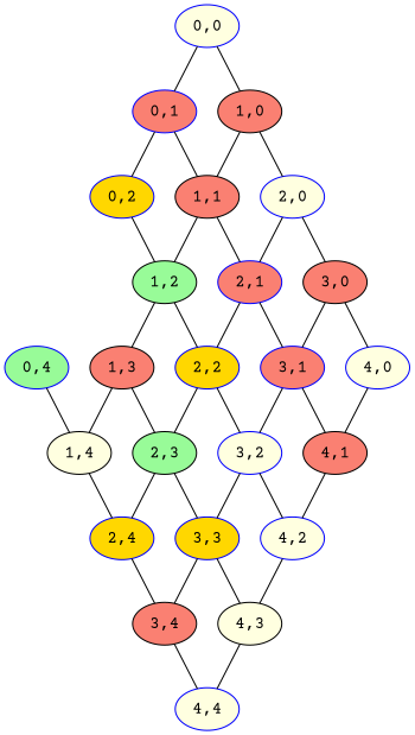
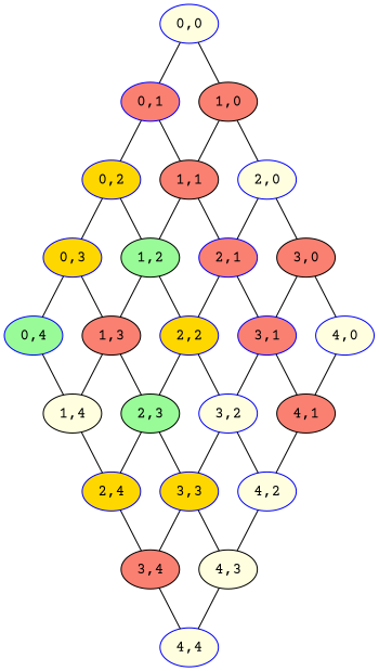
  graph {
    fontname="Courier Prime"
    node [color=blue fillcolor=salmon fontname="Courier Prime" style=filled]
    edge [fontname="Courier Prime"]
    n1 [fillcolor=lightyellow label="0,0"]
    n2 [label="0,1"]
    n3 [color=black label="1,0"]
    n4 [fillcolor=gold label="0,2"]
    n5 [color=black label="1,1"]
    n6 [fillcolor=lightyellow label="2,0"]
+   n7 [fillcolor=gold label="0,3"]
    n8 [color=black fillcolor=palegreen label="1,2"]
    n9 [label="2,1"]
    n10 [fillcolor=palegreen label="0,4"]
    n11 [color=black label="1,3"]
    n12 [fillcolor=gold label="2,2"]
    n13 [color=black fillcolor=lightyellow label="1,4"]
    n14 [color=black fillcolor=palegreen label="2,3"]
    n15 [fillcolor=gold label="2,4"]
    n16 [color=black label="3,0"]
    n17 [label="3,1"]
    n18 [fillcolor=lightyellow label="3,2"]
    n19 [fillcolor=gold label="3,3"]
    n20 [color=black label="3,4"]
    n21 [fillcolor=lightyellow label="4,0"]
    n22 [color=black label="4,1"]
    n23 [fillcolor=lightyellow label="4,2"]
    n24 [color=black fillcolor=lightyellow label="4,3"]
    n25 [fillcolor=lightyellow label="4,4"]
    n1 -- n2
    n1 -- n3
    n2 -- n4
    n2 -- n5
    n3 -- n5
    n3 -- n6
+   n4 -- n7
    n4 -- n8
    n5 -- n8
    n5 -- n9
    n6 -- n9
    n6 -- n16
+   n7 -- n10
+   n7 -- n11
    n8 -- n11
    n8 -- n12
    n9 -- n12
    n9 -- n17
    n10 -- n13
    n11 -- n13
    n11 -- n14
    n12 -- n14
    n12 -- n18
    n13 -- n15
    n14 -- n15
    n14 -- n19
    n15 -- n20
    n16 -- n17
    n16 -- n21
    n17 -- n18
    n17 -- n22
    n18 -- n19
    n18 -- n23
    n19 -- n20
    n19 -- n24
    n20 -- n25
    n21 -- n22
    n22 -- n23
    n23 -- n24
    n24 -- n25
  }
